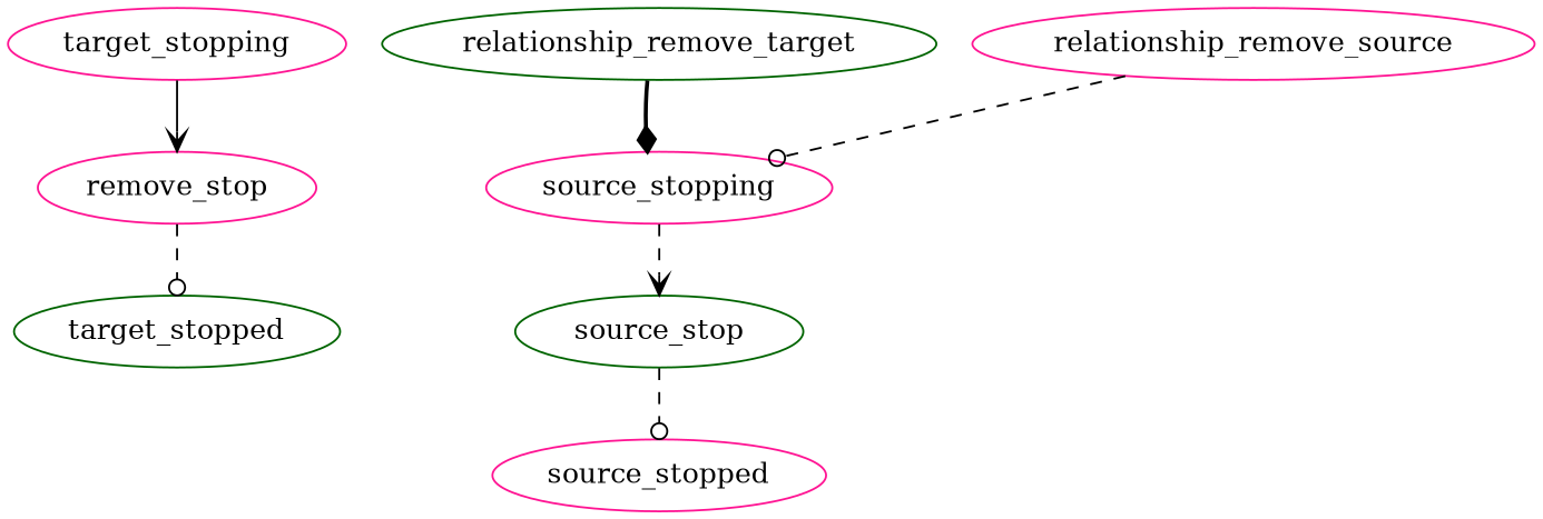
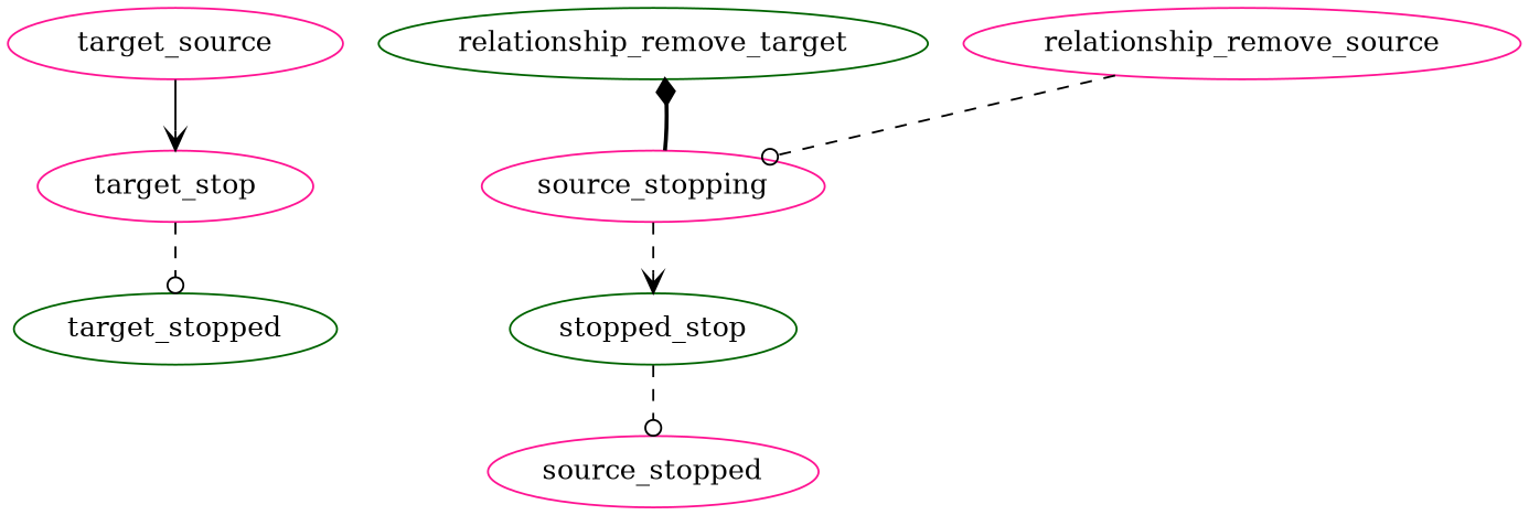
  digraph {
    node [color=deeppink]
    edge [arrowhead=odot style=dashed]
-   target_stopping
-   target_stop [label=remove_stop]
+   target_stopping [label=target_source]
+   target_stop
    target_stopped [color=darkgreen]
    relationship_remove_target [color=darkgreen]
    source_stopping
-   source_stop [color=darkgreen]
+   source_stop [color=darkgreen label=stopped_stop]
    source_stopped
    relationship_remove_source
    target_stopping -> target_stop [arrowhead=vee style=solid]
    target_stop -> target_stopped
-   relationship_remove_target -> source_stopping [arrowhead=diamond style=bold]
+   source_stopping -> relationship_remove_target [arrowhead=diamond style=bold]
    source_stopping -> source_stop [arrowhead=vee]
    source_stop -> source_stopped
    relationship_remove_source -> source_stopping
  }
